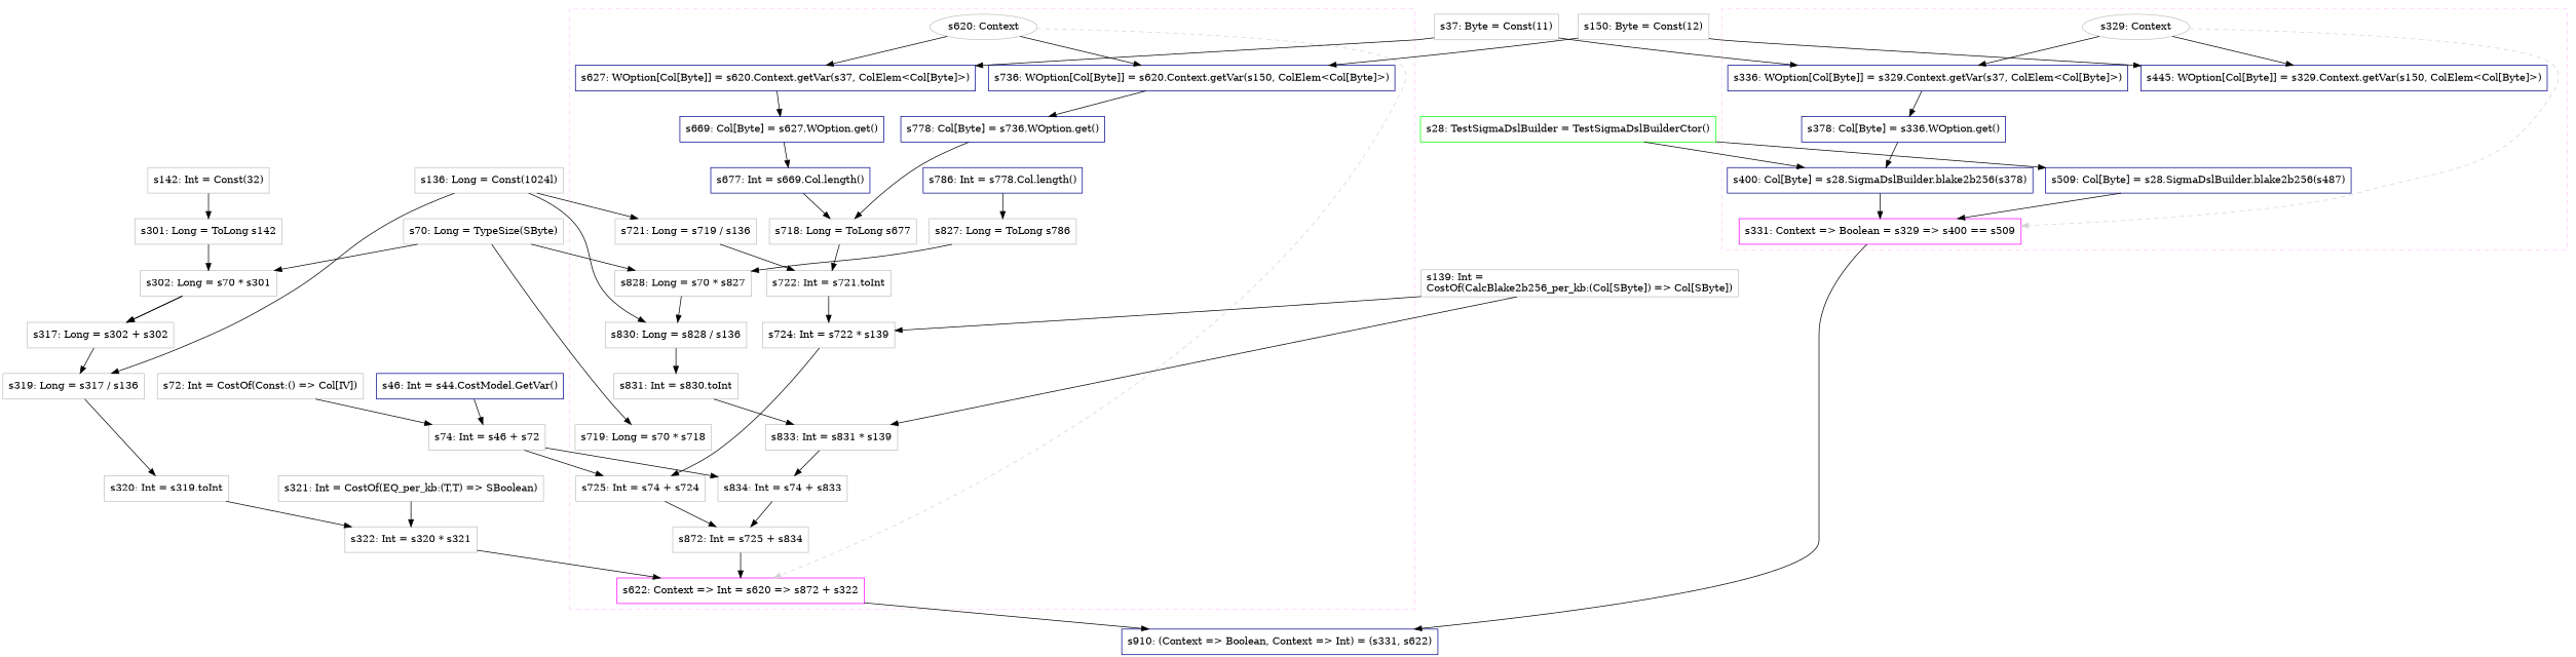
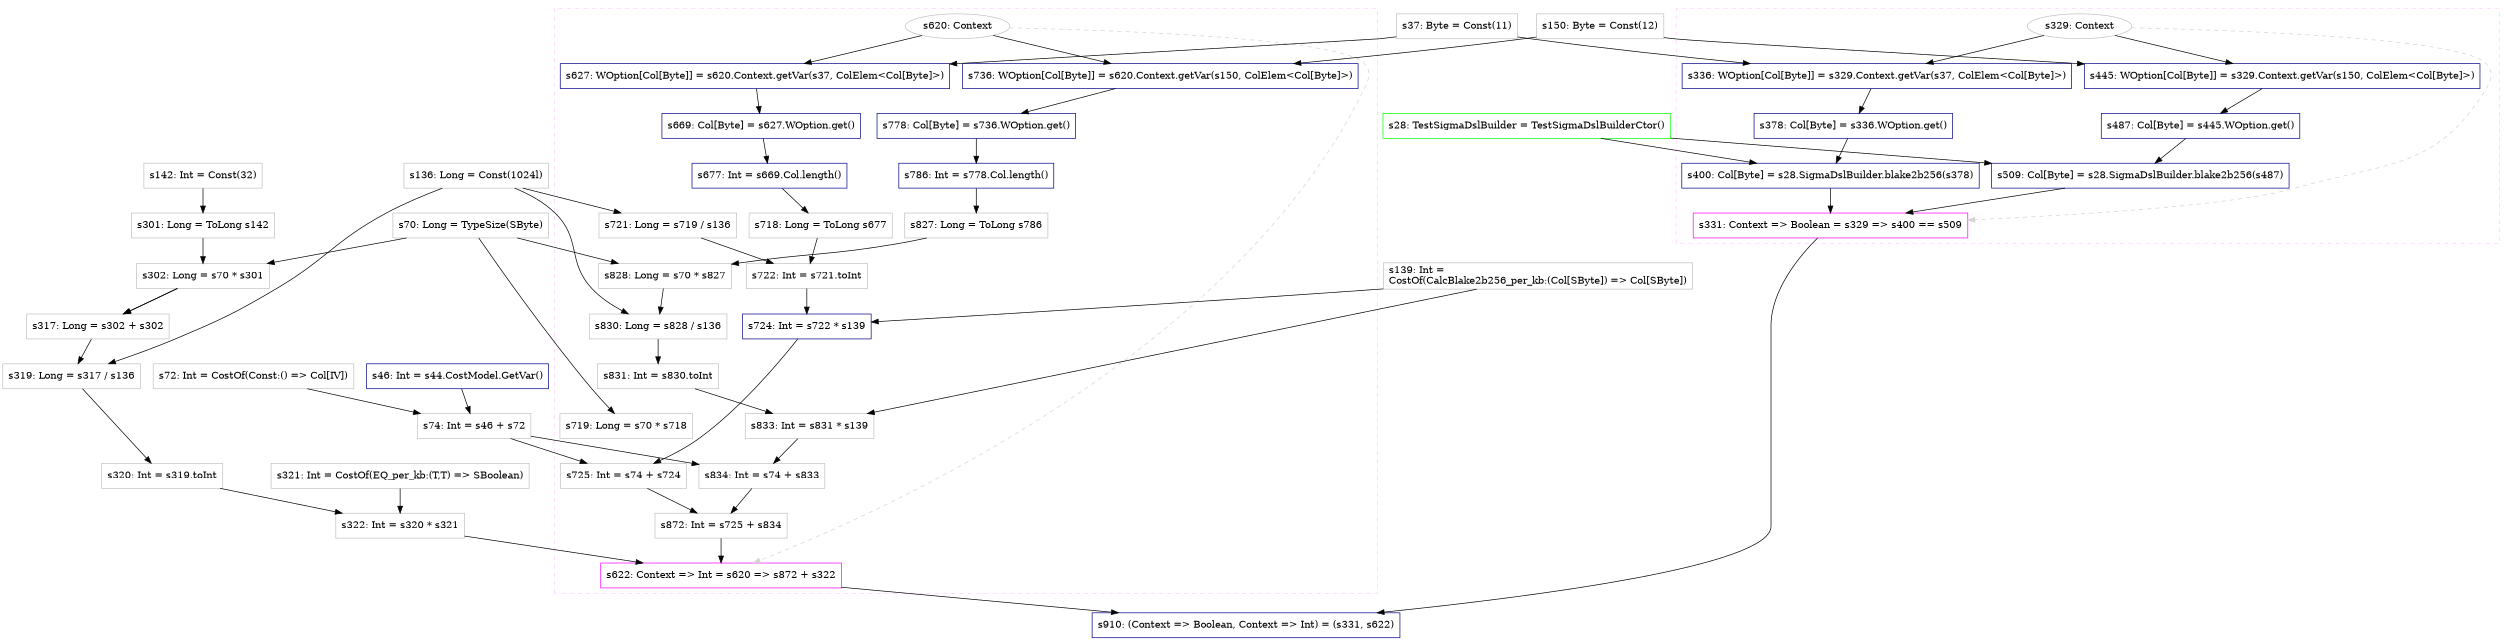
  digraph {
    concentrate=true
    node [color=gray fillcolor=white shape=box style=filled]
    edge [style=solid]
    n1 [label="s329: Context" shape=oval]
    n2 [color=magenta label="s331: Context => Boolean = s329 => s400 == s509"]
    n3 [color=darkblue label="s336: WOption[Col[Byte]] = s329.Context.getVar(s37, ColElem<Col[Byte]>)"]
    n4 [color=darkblue label="s378: Col[Byte] = s336.WOption.get()"]
    n5 [color=darkblue label="s400: Col[Byte] = s28.SigmaDslBuilder.blake2b256(s378)"]
    n6 [color=darkblue label="s445: WOption[Col[Byte]] = s329.Context.getVar(s150, ColElem<Col[Byte]>)"]
+   n7 [color=darkblue label="s487: Col[Byte] = s445.WOption.get()"]
    n8 [color=darkblue label="s509: Col[Byte] = s28.SigmaDslBuilder.blake2b256(s487)"]
    n9 [label="s620: Context" shape=oval]
    n10 [color=magenta label="s622: Context => Int = s620 => s872 + s322"]
    n11 [color=darkblue label="s627: WOption[Col[Byte]] = s620.Context.getVar(s37, ColElem<Col[Byte]>)"]
    n12 [color=darkblue label="s669: Col[Byte] = s627.WOption.get()"]
    n13 [color=darkblue label="s677: Int = s669.Col.length()"]
    n14 [label="s718: Long = ToLong s677"]
    n15 [label="s719: Long = s70 * s718"]
    n16 [label="s721: Long = s719 / s136"]
    n17 [label="s722: Int = s721.toInt"]
-   n18 [label="s724: Int = s722 * s139"]
+   n18 [color=darkblue label="s724: Int = s722 * s139"]
    n19 [label="s725: Int = s74 + s724"]
    n20 [color=darkblue label="s736: WOption[Col[Byte]] = s620.Context.getVar(s150, ColElem<Col[Byte]>)"]
    n21 [color=darkblue label="s778: Col[Byte] = s736.WOption.get()"]
    n22 [color=darkblue label="s786: Int = s778.Col.length()"]
    n23 [label="s827: Long = ToLong s786"]
    n24 [label="s828: Long = s70 * s827"]
    n25 [label="s830: Long = s828 / s136"]
    n26 [label="s831: Int = s830.toInt"]
    n27 [label="s833: Int = s831 * s139"]
    n28 [label="s834: Int = s74 + s833"]
    n29 [label="s872: Int = s725 + s834"]
    n30 [color=darkblue label="s910: (Context => Boolean, Context => Int) = (s331, s622)"]
    n31 [label="s37: Byte = Const(11)"]
    n32 [color=green label="s28: TestSigmaDslBuilder = TestSigmaDslBuilderCtor()"]
    n33 [label="s150: Byte = Const(12)"]
    n34 [color=darkblue label="s46: Int = s44.CostModel.GetVar()"]
    n35 [label="s74: Int = s46 + s72"]
    n36 [label="s72: Int = CostOf(Const:() => Col[IV])"]
    n37 [label="s70: Long = TypeSize(SByte)"]
    n38 [label="s302: Long = s70 * s301"]
    n39 [label="s317: Long = s302 + s302"]
    n40 [label="s139: Int =\lCostOf(CalcBlake2b256_per_kb:(Col[SByte]) => Col[SByte])\l"]
    n41 [label="s136: Long = Const(1024l)"]
    n42 [label="s319: Long = s317 / s136"]
    n43 [label="s320: Int = s319.toInt"]
    n44 [label="s142: Int = Const(32)"]
    n45 [label="s301: Long = ToLong s142"]
    n46 [label="s322: Int = s320 * s321"]
    n47 [label="s321: Int = CostOf(EQ_per_kb:(T,T) => SBoolean)"]
    subgraph cluster_1 {
      color="#FFCCFF"
      style=dashed
      n3
      n4
      n5
      n6
+     n7
      n8
      subgraph sub_2 {
        color="#FFCCFF"
        rank=source
        style=dashed
        n1
      }
      subgraph sub_3 {
        color="#FFCCFF"
        rank=sink
        style=dashed
        n2
      }
    }
    subgraph cluster_4 {
      color="#FFCCFF"
      style=dashed
      n11
      n12
      n13
      n14
      n15
      n16
      n17
      n18
      n19
      n20
      n21
      n22
      n23
      n24
      n25
      n26
      n27
      n28
      n29
      subgraph sub_5 {
        color="#FFCCFF"
        rank=source
        style=dashed
        n9
      }
      subgraph sub_6 {
        color="#FFCCFF"
        rank=sink
        style=dashed
        n10
      }
    }
    n1 -> n2 [color=lightgray style=dashed weight=0]
    n1 -> n3
    n1 -> n6
    n2 -> n30
    n3 -> n4
    n4 -> n5
    n5 -> n2
+   n6 -> n7
+   n7 -> n8
    n8 -> n2
    n9 -> n10 [color=lightgray style=dashed weight=0]
    n9 -> n11
    n9 -> n20
    n10 -> n30
    n11 -> n12
    n12 -> n13
    n13 -> n14
    n14 -> n17
    n16 -> n17
    n17 -> n18
    n18 -> n19
    n19 -> n29
    n20 -> n21
-   n21 -> n14
+   n21 -> n22
    n22 -> n23
    n23 -> n24
    n24 -> n25
    n25 -> n26
    n26 -> n27
    n27 -> n28
    n28 -> n29
    n29 -> n10
    n31 -> n3
    n31 -> n11
    n32 -> n5
    n32 -> n8
    n33 -> n6
    n33 -> n20
    n34 -> n35
    n35 -> n19
    n35 -> n28
    n36 -> n35
    n37 -> n15
    n37 -> n24
    n37 -> n38
    n38 -> n39
    n38 -> n39
    n39 -> n42
    n40 -> n18
    n40 -> n27
    n41 -> n16
    n41 -> n25
    n41 -> n42
    n42 -> n43
    n43 -> n46
    n44 -> n45
    n45 -> n38
    n46 -> n10
    n47 -> n46
  }
